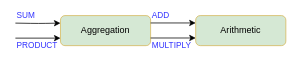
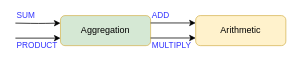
  <mxCell id="0" />
  <mxCell id="1" parent="0" />
  <mxCell id="2" value="SUM" style="edgeStyle=orthogonalEdgeStyle;rounded=1;orthogonalLoop=1;jettySize=auto;html=1;entryX=0;entryY=0.25;entryDx=0;entryDy=0;strokeColor=#000000;fontSize=11;fontColor=#3333FF;align=left;labelBackgroundColor=none;" parent="1" target="4" edge="1"><mxGeometry x="-1" y="10" relative="1" as="geometry"><mxPoint x="20" y="30" as="sourcePoint" /><mxPoint as="offset" /><Array as="points" /></mxGeometry></mxCell>
- <mxCell id="3" value="Arithmetic" style="rounded=1;whiteSpace=wrap;html=1;fillColor=#d5e8d4;strokeColor=#d6b656;" parent="1" vertex="1"><mxGeometry x="260" y="20" width="120" height="40" as="geometry" /></mxCell>
+ <mxCell id="3" value="Arithmetic" style="rounded=1;whiteSpace=wrap;html=1;fillColor=#fff2cc;strokeColor=#d6b656;" parent="1" vertex="1"><mxGeometry x="260" y="20" width="120" height="40" as="geometry" /></mxCell>
  <mxCell id="4" value="&lt;div&gt;Aggregation&lt;br&gt;&lt;/div&gt;" style="rounded=1;whiteSpace=wrap;html=1;fillColor=#d5e8d4;strokeColor=#d6b656;" parent="1" vertex="1"><mxGeometry x="80" y="20" width="120" height="40" as="geometry" /></mxCell>
  <mxCell id="5" value="PRODUCT" style="edgeStyle=orthogonalEdgeStyle;rounded=1;orthogonalLoop=1;jettySize=auto;html=1;entryX=0;entryY=0.25;entryDx=0;entryDy=0;strokeColor=#000000;fontSize=11;fontColor=#3333FF;align=left;labelBackgroundColor=none;" edge="1" parent="1"><mxGeometry x="-1" y="-10" relative="1" as="geometry"><mxPoint x="20" y="50" as="sourcePoint" /><mxPoint as="offset" /><mxPoint x="80" y="50" as="targetPoint" /><Array as="points" /></mxGeometry></mxCell>
  <mxCell id="6" value="ADD" style="edgeStyle=orthogonalEdgeStyle;rounded=1;orthogonalLoop=1;jettySize=auto;html=1;entryX=0;entryY=0.25;entryDx=0;entryDy=0;strokeColor=#000000;fontSize=11;fontColor=#3333FF;align=left;labelBackgroundColor=none;" edge="1" parent="1"><mxGeometry x="-1" y="10" relative="1" as="geometry"><mxPoint x="200" y="29.8" as="sourcePoint" /><mxPoint as="offset" /><mxPoint x="260" y="29.8" as="targetPoint" /><Array as="points" /></mxGeometry></mxCell>
  <mxCell id="7" value="MULTIPLY" style="edgeStyle=orthogonalEdgeStyle;rounded=1;orthogonalLoop=1;jettySize=auto;html=1;entryX=0;entryY=0.25;entryDx=0;entryDy=0;strokeColor=#000000;fontSize=11;fontColor=#3333FF;align=left;labelBackgroundColor=none;" edge="1" parent="1"><mxGeometry x="-1" y="-10" relative="1" as="geometry"><mxPoint x="200" y="49.8" as="sourcePoint" /><mxPoint as="offset" /><mxPoint x="260" y="49.8" as="targetPoint" /><Array as="points" /></mxGeometry></mxCell>
